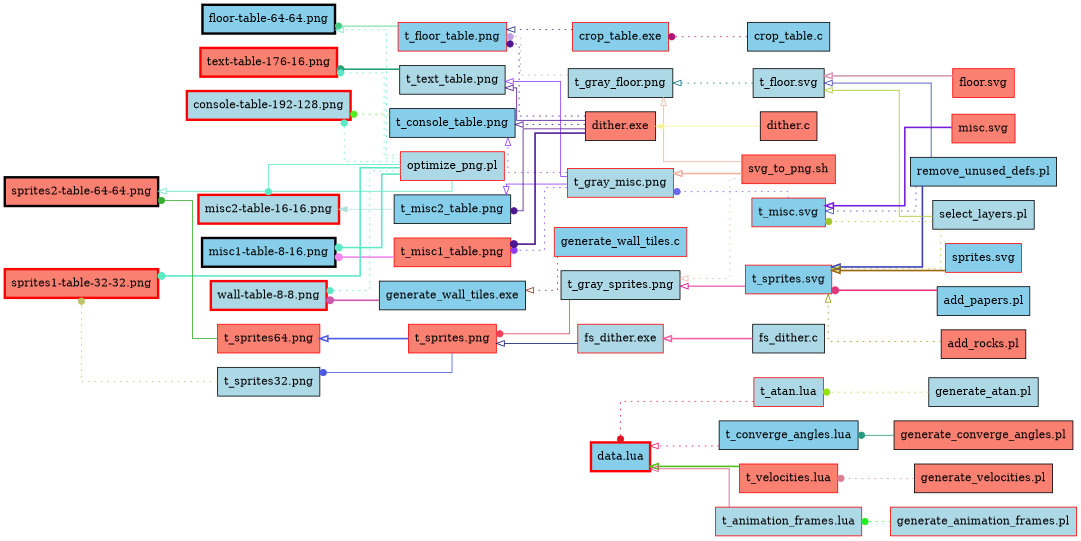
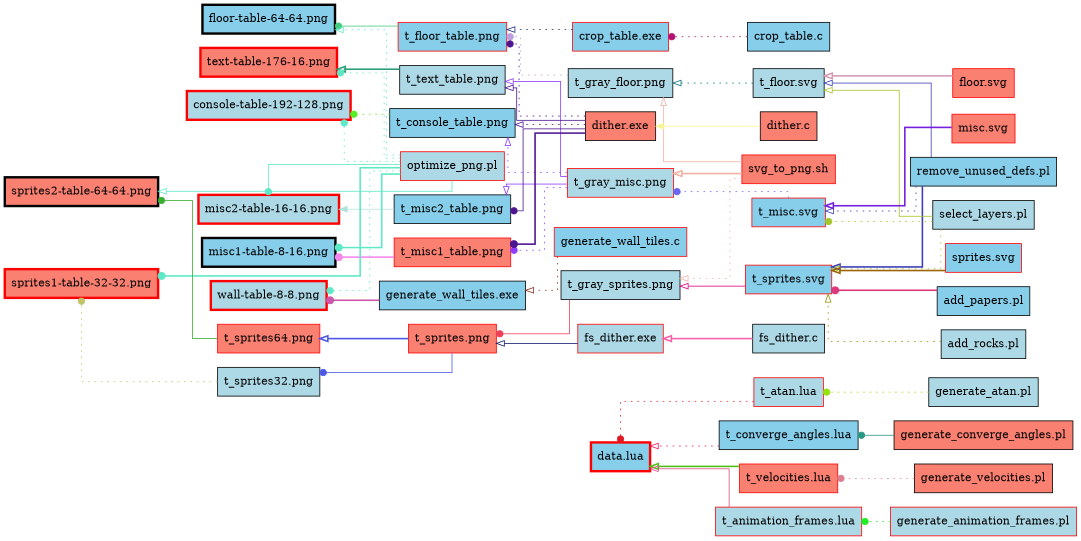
  digraph {
    rankdir=RL
    splines=ortho
    node [color=red fillcolor=lightblue shape=box style=filled]
    edge [arrowhead=dot color="#5de9c5" style=dotted]
    n1 [fillcolor=skyblue label="data.lua" penwidth=3]
    n2 [label="t_atan.lua"]
    n3 [color=black label="generate_atan.pl"]
    n4 [color=black fillcolor=skyblue label="t_converge_angles.lua"]
    n5 [color=black fillcolor=salmon label="generate_converge_angles.pl"]
    n6 [fillcolor=salmon label="t_velocities.lua"]
    n7 [color=black fillcolor=salmon label="generate_velocities.pl"]
    n8 [label="t_animation_frames.lua"]
    n9 [label="generate_animation_frames.pl"]
    n10 [color=black fillcolor=skyblue label="floor-table-64-64.png" penwidth=3]
    n11 [fillcolor=skyblue label="t_floor_table.png"]
    n12 [fillcolor=skyblue label="crop_table.exe"]
    n13 [color=black fillcolor=skyblue label="crop_table.c"]
    n14 [color=black label="t_gray_floor.png"]
    n15 [color=black label="t_floor.svg"]
    n16 [fillcolor=salmon label="floor.svg"]
    n17 [color=black fillcolor=skyblue label="remove_unused_defs.pl"]
    n18 [fillcolor=skyblue label="t_misc.svg"]
    n19 [fillcolor=skyblue label="t_sprites.svg"]
    n20 [label="t_gray_misc.png"]
    n21 [color=black label="t_gray_sprites.png"]
    n22 [color=black label="select_layers.pl"]
    n23 [fillcolor=salmon label="svg_to_png.sh"]
    n24 [color=black label="t_text_table.png"]
    n25 [color=black fillcolor=skyblue label="t_console_table.png"]
    n26 [color=black fillcolor=skyblue label="t_misc2_table.png"]
    n27 [fillcolor=salmon label="t_misc1_table.png"]
    n28 [fillcolor=salmon label="t_sprites.png"]
    n29 [color=black fillcolor=salmon label="dither.exe"]
    n30 [fillcolor=salmon label="text-table-176-16.png" penwidth=3]
    n31 [label="console-table-192-128.png" penwidth=3]
    n32 [label="misc2-table-16-16.png" penwidth=3]
    n33 [color=black fillcolor=skyblue label="misc1-table-8-16.png" penwidth=3]
    n34 [color=black fillcolor=salmon label="dither.c"]
    n35 [label="optimize_png.pl"]
    n36 [label="wall-table-8-8.png" penwidth=3]
    n37 [color=black fillcolor=salmon label="sprites2-table-64-64.png" penwidth=3]
    n38 [fillcolor=salmon label="sprites1-table-32-32.png" penwidth=3]
    n39 [color=black fillcolor=skyblue label="generate_wall_tiles.exe"]
    n40 [fillcolor=skyblue label="generate_wall_tiles.c"]
    n41 [fillcolor=salmon label="misc.svg"]
    n42 [fillcolor=salmon label="t_sprites64.png"]
    n43 [color=black label="t_sprites32.png"]
    n44 [color=black fillcolor=skyblue label="add_papers.pl"]
-   n45 [color=black fillcolor=salmon label="add_rocks.pl"]
+   n45 [color=black label="add_rocks.pl"]
    n46 [fillcolor=skyblue label="sprites.svg"]
    n47 [label="fs_dither.exe"]
    n48 [color=black label="fs_dither.c"]
    n2 -> n1 [color="#dd1a23"]
    n3 -> n2 [color="#95e30a"]
    n4 -> n1 [arrowhead=onormal color="#f1105a"]
    n5 -> n4 [color="#279883" style=solid]
    n6 -> n1 [arrowhead=onormal color="#51c119" style=bold]
    n7 -> n6 [color="#dd7d92"]
    n8 -> n1 [arrowhead=onormal color="#e0498c" style=solid]
    n9 -> n8 [color="#21ed24"]
    n11 -> n10 [color="#46cc81" style=solid]
    n12 -> n11 [arrowhead=onormal color="#1a3284"]
    n13 -> n12 [color="#b11273"]
    n14 -> n11 [color="#bd9ede"]
    n15 -> n14 [arrowhead=onormal color="#0b747c"]
    n16 -> n15 [arrowhead=onormal color="#d69bb7" style=bold]
    n17 -> n15 [arrowhead=onormal color="#3e3fb6" style=solid]
    n17 -> n18 [arrowhead=onormal color="#3e3fb6"]
    n17 -> n19 [arrowhead=onormal color="#3e3fb6" style=bold]
    n18 -> n20 [color="#6a66f2"]
    n19 -> n21 [arrowhead=onormal color="#dc0086" style=solid]
    n20 -> n24 [arrowhead=onormal color="#8d3bfa" style=solid]
    n20 -> n25 [arrowhead=onormal color="#8d3bfa"]
    n20 -> n26 [arrowhead=onormal color="#8d3bfa" style=solid]
    n20 -> n27 [color="#8d3bfa"]
    n21 -> n28 [color="#e9425a" style=solid]
    n22 -> n15 [arrowhead=onormal color="#a4c629" style=solid]
    n22 -> n18 [color="#a4c629"]
    n22 -> n19 [arrowhead=onormal color="#a4c629"]
    n23 -> n14 [arrowhead=onormal color="#f0b2a3" style=solid]
    n23 -> n20 [arrowhead=onormal color="#f0b2a3" style=bold]
    n23 -> n21 [arrowhead=onormal color="#f0b2a3"]
-   n24 -> n30 [color="#2ba07a" style=bold]
+   n24 -> n30 [arrowhead=onormal color="#2ba07a" style=bold]
    n25 -> n31 [color="#55ed24"]
    n26 -> n32 [color="#b1e1db" arrowhead="" style=""]
    n27 -> n33 [color="#f686ef" style=bold]
    n28 -> n42 [arrowhead=onormal color="#4c59e4" style=bold]
    n28 -> n43 [color="#4c59e4" style=solid]
    n29 -> n11 [color="#4d1590"]
    n29 -> n24 [arrowhead=onormal color="#4d1590" style=solid]
    n29 -> n25 [arrowhead=onormal color="#4d1590"]
    n29 -> n26 [color="#4d1590" style=solid]
    n29 -> n27 [color="#4d1590" style=bold]
    n34 -> n29 [color="#f6f496" arrowhead="" style=""]
    n35 -> n10 [arrowhead=onormal]
    n35 -> n30
    n35 -> n31
    n35 -> n32 [style=solid]
    n35 -> n33 [style=bold]
    n35 -> n36
    n35 -> n37 [arrowhead=onormal style=solid]
    n35 -> n38 [style=bold]
    n39 -> n36 [color="#cc57aa" style=bold]
    n40 -> n39 [arrowhead=onormal color="#913725"]
    n41 -> n18 [arrowhead=onormal color="#7520dc" style=bold]
    n42 -> n37 [color="#37ae2d" style=solid]
    n43 -> n38 [color="#bfc46a"]
    n44 -> n19 [color="#de387a" style=bold]
    n45 -> n19 [arrowhead=onormal color="#9c8f05"]
    n46 -> n19 [arrowhead=onormal color="#9c6608" style=bold]
    n47 -> n28 [arrowhead=onormal color="#101c6f" style=solid]
    n48 -> n47 [arrowhead=onormal color="#f862a9" style=bold]
  }
